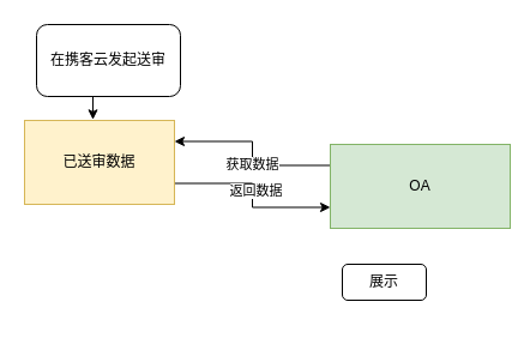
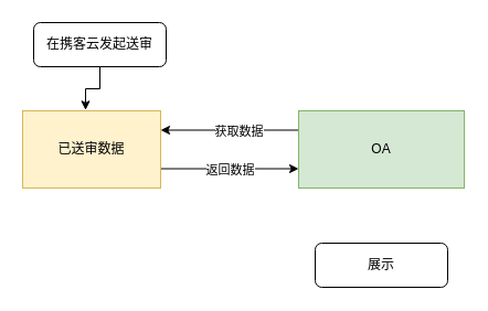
  <mxCell id="0" />
  <mxCell id="1" parent="0" />
  <mxCell id="2" style="edgeStyle=orthogonalEdgeStyle;rounded=0;orthogonalLoop=1;jettySize=auto;html=1;exitX=0.5;exitY=1;exitDx=0;exitDy=0;entryX=0.456;entryY=-0.01;entryDx=0;entryDy=0;entryPerimeter=0;" edge="1" parent="1" source="3" target="6"><mxGeometry relative="1" as="geometry" /></mxCell>
- <mxCell id="3" value="在携客云发起送审" style="rounded=1;whiteSpace=wrap;html=1;fontSize=12;glass=0;strokeWidth=1;shadow=0;" vertex="1" parent="1"><mxGeometry x="30" y="20" width="120" height="60" as="geometry" /></mxCell>
+ <mxCell id="3" value="在携客云发起送审" style="rounded=1;whiteSpace=wrap;html=1;fontSize=12;glass=0;strokeWidth=1;shadow=0;" vertex="1" parent="1"><mxGeometry x="30" y="20" width="120" height="40" as="geometry" /></mxCell>
  <mxCell id="4" style="edgeStyle=orthogonalEdgeStyle;rounded=0;orthogonalLoop=1;jettySize=auto;html=1;exitX=1;exitY=0.75;exitDx=0;exitDy=0;entryX=0;entryY=0.75;entryDx=0;entryDy=0;" edge="1" parent="1" source="6" target="10"><mxGeometry relative="1" as="geometry" /></mxCell>
  <mxCell id="5" value="返回数据" style="edgeLabel;html=1;align=center;verticalAlign=middle;resizable=0;points=[];" vertex="1" connectable="0" parent="4"><mxGeometry x="-0.06" y="-1" relative="1" as="geometry"><mxPoint x="3" as="offset" /></mxGeometry></mxCell>
  <mxCell id="6" value="已送审数据" style="rounded=0;whiteSpace=wrap;html=1;fillColor=#fff2cc;strokeColor=#d6b656;" vertex="1" parent="1"><mxGeometry x="20" y="100" width="125" height="70" as="geometry" /></mxCell>
- <mxCell id="7" value="展示" style="rounded=1;whiteSpace=wrap;html=1;fontSize=12;glass=0;strokeWidth=1;shadow=0;" vertex="1" parent="1"><mxGeometry x="285" y="220" width="70" height="30" as="geometry" /></mxCell>
+ <mxCell id="7" value="展示" style="rounded=1;whiteSpace=wrap;html=1;fontSize=12;glass=0;strokeWidth=1;shadow=0;" vertex="1" parent="1"><mxGeometry x="285" y="220" width="120" height="40" as="geometry" /></mxCell>
  <mxCell id="8" style="edgeStyle=orthogonalEdgeStyle;rounded=0;orthogonalLoop=1;jettySize=auto;html=1;exitX=0;exitY=0.25;exitDx=0;exitDy=0;entryX=1;entryY=0.25;entryDx=0;entryDy=0;" edge="1" parent="1" source="10" target="6"><mxGeometry relative="1" as="geometry" /></mxCell>
  <mxCell id="9" value="获取数据" style="edgeLabel;html=1;align=center;verticalAlign=middle;resizable=0;points=[];" vertex="1" connectable="0" parent="8"><mxGeometry x="-0.125" y="1" relative="1" as="geometry"><mxPoint as="offset" /></mxGeometry></mxCell>
- <mxCell id="10" value="OA" style="rounded=0;whiteSpace=wrap;html=1;fillColor=#d5e8d4;strokeColor=#82b366;" vertex="1" parent="1"><mxGeometry x="275" y="120" width="150" height="70" as="geometry" /></mxCell>
+ <mxCell id="10" value="OA" style="rounded=0;whiteSpace=wrap;html=1;fillColor=#d5e8d4;strokeColor=#82b366;" vertex="1" parent="1"><mxGeometry x="270" y="100" width="150" height="70" as="geometry" /></mxCell>
